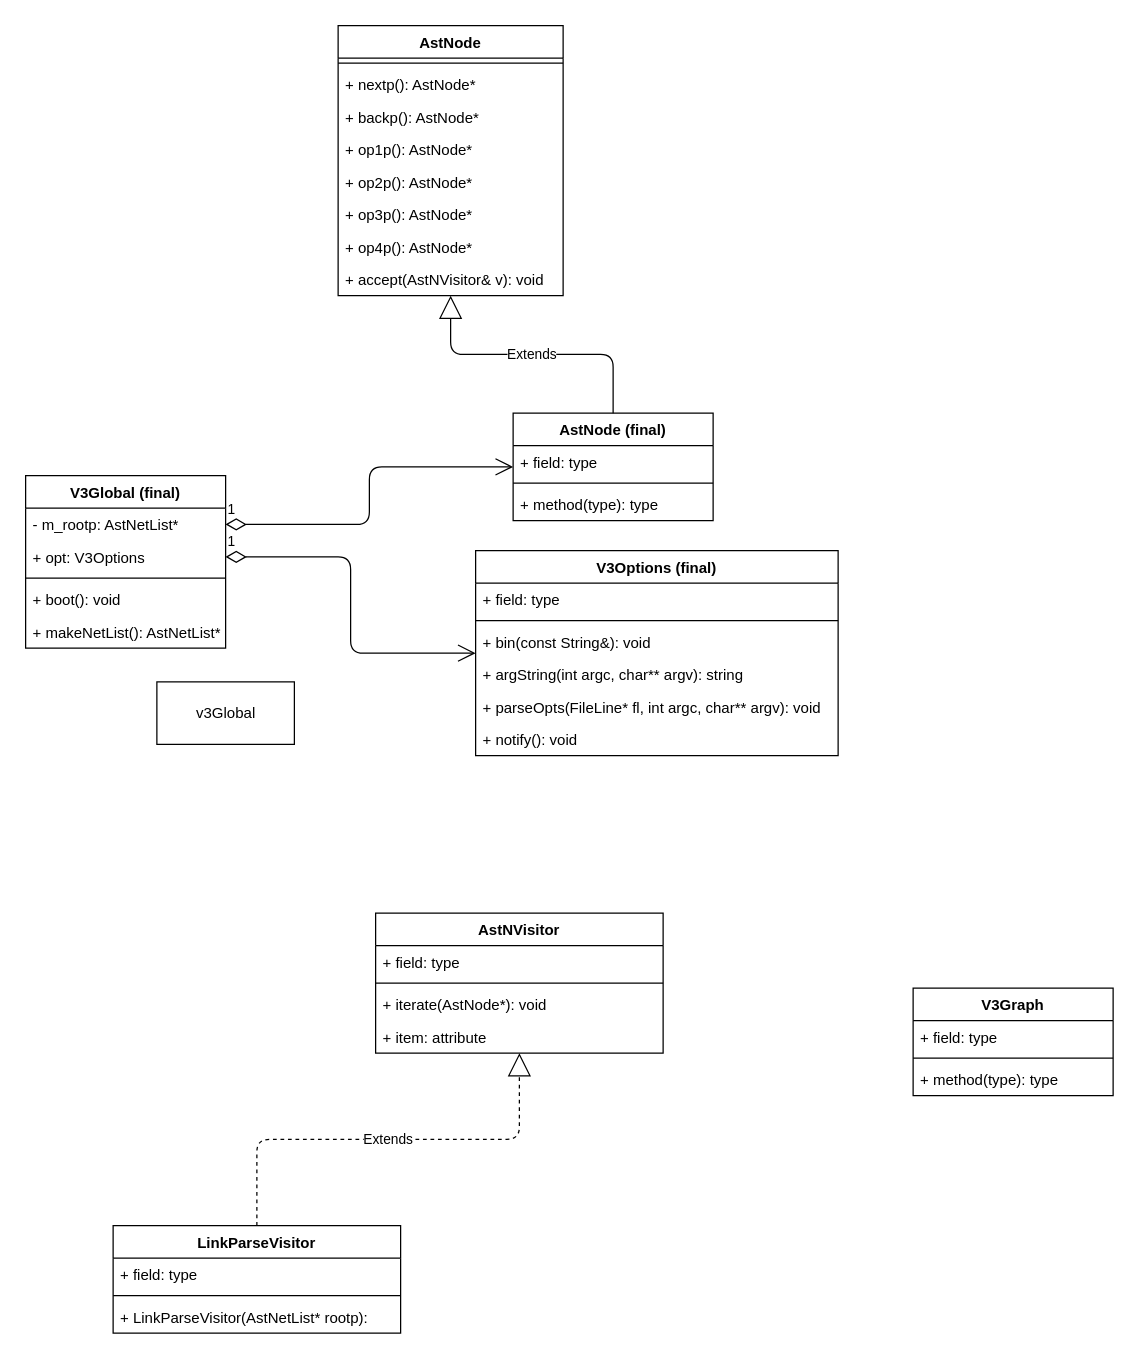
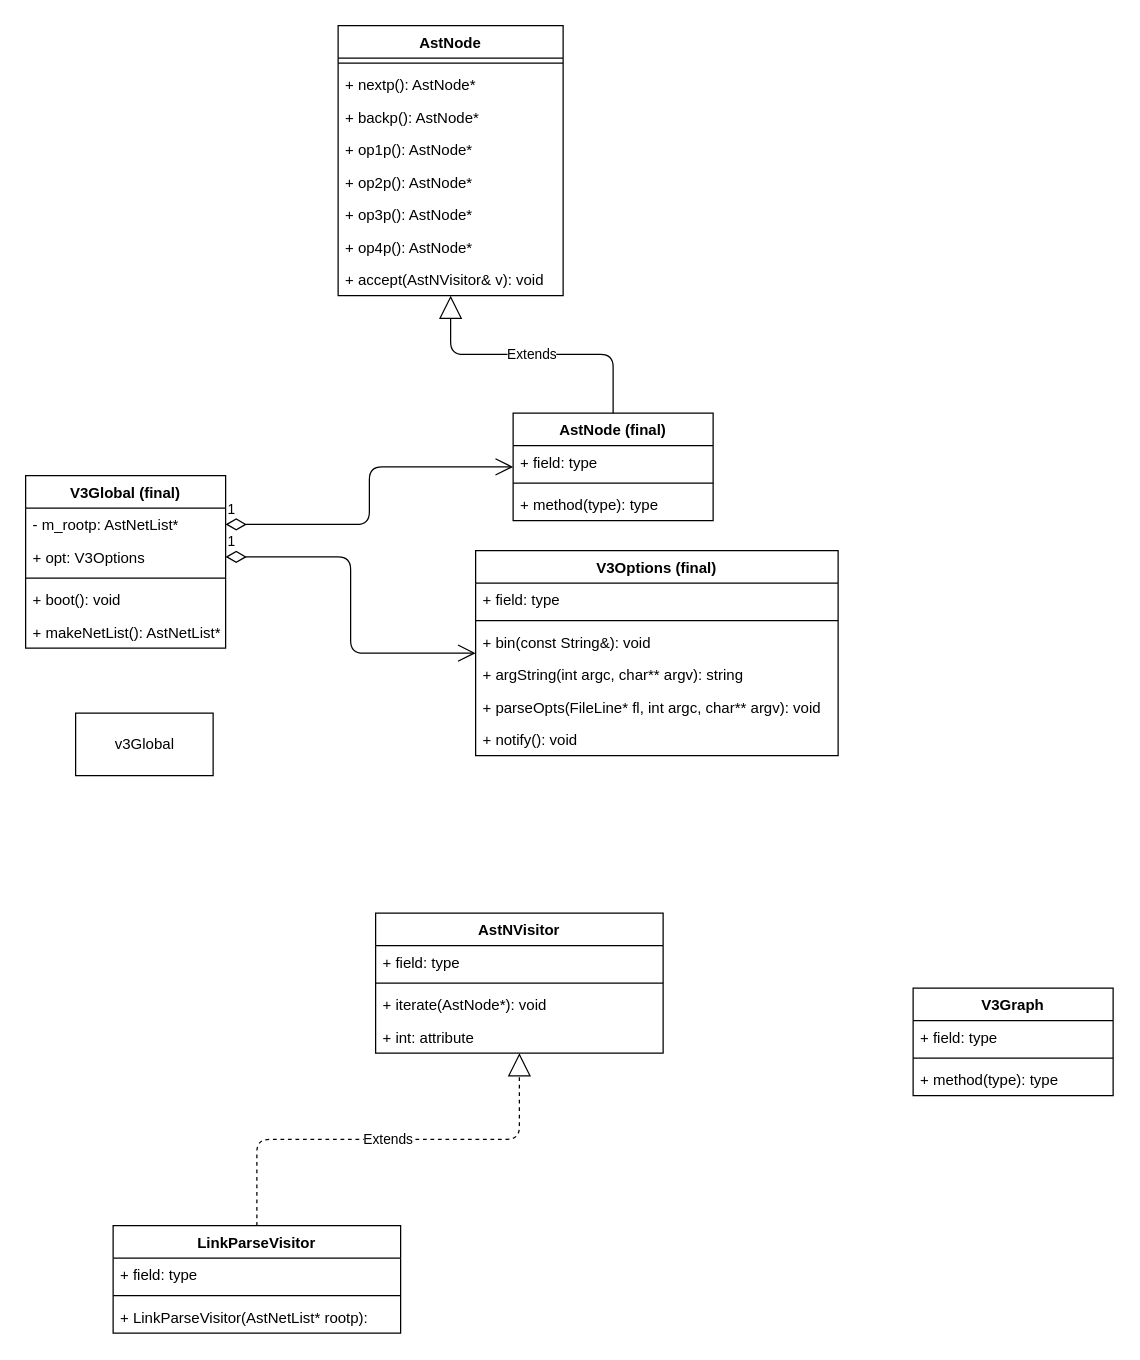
  <mxCell id="0" />
  <mxCell id="1" parent="0" />
  <mxCell id="2" value="V3Global (final)" style="swimlane;fontStyle=1;align=center;verticalAlign=top;childLayout=stackLayout;horizontal=1;startSize=26;horizontalStack=0;resizeParent=1;resizeParentMax=0;resizeLast=0;collapsible=1;marginBottom=0;" parent="1" vertex="1"><mxGeometry x="20" y="380" width="160" height="138" as="geometry" /></mxCell>
  <mxCell id="3" value="- m_rootp: AstNetList*" style="text;strokeColor=none;fillColor=none;align=left;verticalAlign=top;spacingLeft=4;spacingRight=4;overflow=hidden;rotatable=0;points=[[0,0.5],[1,0.5]];portConstraint=eastwest;" parent="2" vertex="1"><mxGeometry y="26" width="160" height="26" as="geometry" /></mxCell>
  <mxCell id="4" value="+ opt: V3Options" style="text;strokeColor=none;fillColor=none;align=left;verticalAlign=top;spacingLeft=4;spacingRight=4;overflow=hidden;rotatable=0;points=[[0,0.5],[1,0.5]];portConstraint=eastwest;" vertex="1" parent="2"><mxGeometry y="52" width="160" height="26" as="geometry" /></mxCell>
  <mxCell id="5" value="" style="line;strokeWidth=1;fillColor=none;align=left;verticalAlign=middle;spacingTop=-1;spacingLeft=3;spacingRight=3;rotatable=0;labelPosition=right;points=[];portConstraint=eastwest;" parent="2" vertex="1"><mxGeometry y="78" width="160" height="8" as="geometry" /></mxCell>
  <mxCell id="6" value="+ boot(): void" style="text;strokeColor=none;fillColor=none;align=left;verticalAlign=top;spacingLeft=4;spacingRight=4;overflow=hidden;rotatable=0;points=[[0,0.5],[1,0.5]];portConstraint=eastwest;" parent="2" vertex="1"><mxGeometry y="86" width="160" height="26" as="geometry" /></mxCell>
  <mxCell id="7" value="+ makeNetList(): AstNetList*" style="text;strokeColor=none;fillColor=none;align=left;verticalAlign=top;spacingLeft=4;spacingRight=4;overflow=hidden;rotatable=0;points=[[0,0.5],[1,0.5]];portConstraint=eastwest;" parent="2" vertex="1"><mxGeometry y="112" width="160" height="26" as="geometry" /></mxCell>
- <mxCell id="8" value="v3Global" style="html=1;" parent="1" vertex="1"><mxGeometry x="125" y="545" width="110" height="50" as="geometry" /></mxCell>
+ <mxCell id="8" value="v3Global" style="html=1;" parent="1" vertex="1"><mxGeometry x="60" y="570" width="110" height="50" as="geometry" /></mxCell>
  <mxCell id="9" value="AstNode (final)" style="swimlane;fontStyle=1;align=center;verticalAlign=top;childLayout=stackLayout;horizontal=1;startSize=26;horizontalStack=0;resizeParent=1;resizeParentMax=0;resizeLast=0;collapsible=1;marginBottom=0;" parent="1" vertex="1"><mxGeometry x="410" y="330" width="160" height="86" as="geometry" /></mxCell>
  <mxCell id="10" value="+ field: type" style="text;strokeColor=none;fillColor=none;align=left;verticalAlign=top;spacingLeft=4;spacingRight=4;overflow=hidden;rotatable=0;points=[[0,0.5],[1,0.5]];portConstraint=eastwest;" parent="9" vertex="1"><mxGeometry y="26" width="160" height="26" as="geometry" /></mxCell>
  <mxCell id="11" value="" style="line;strokeWidth=1;fillColor=none;align=left;verticalAlign=middle;spacingTop=-1;spacingLeft=3;spacingRight=3;rotatable=0;labelPosition=right;points=[];portConstraint=eastwest;" parent="9" vertex="1"><mxGeometry y="52" width="160" height="8" as="geometry" /></mxCell>
  <mxCell id="12" value="+ method(type): type" style="text;strokeColor=none;fillColor=none;align=left;verticalAlign=top;spacingLeft=4;spacingRight=4;overflow=hidden;rotatable=0;points=[[0,0.5],[1,0.5]];portConstraint=eastwest;" parent="9" vertex="1"><mxGeometry y="60" width="160" height="26" as="geometry" /></mxCell>
  <mxCell id="13" value="1" style="endArrow=open;html=1;endSize=12;startArrow=diamondThin;startSize=14;startFill=0;edgeStyle=orthogonalEdgeStyle;align=left;verticalAlign=bottom;" parent="1" source="3" target="9" edge="1"><mxGeometry x="-1" y="3" relative="1" as="geometry"><mxPoint x="360" y="530" as="sourcePoint" /><mxPoint x="520" y="530" as="targetPoint" /></mxGeometry></mxCell>
  <mxCell id="14" value="AstNode" style="swimlane;fontStyle=1;align=center;verticalAlign=top;childLayout=stackLayout;horizontal=1;startSize=26;horizontalStack=0;resizeParent=1;resizeParentMax=0;resizeLast=0;collapsible=1;marginBottom=0;" parent="1" vertex="1"><mxGeometry x="270" y="20" width="180" height="216" as="geometry" /></mxCell>
  <mxCell id="15" value="" style="line;strokeWidth=1;fillColor=none;align=left;verticalAlign=middle;spacingTop=-1;spacingLeft=3;spacingRight=3;rotatable=0;labelPosition=right;points=[];portConstraint=eastwest;" parent="14" vertex="1"><mxGeometry y="26" width="180" height="8" as="geometry" /></mxCell>
  <mxCell id="16" value="+ nextp(): AstNode*" style="text;strokeColor=none;fillColor=none;align=left;verticalAlign=top;spacingLeft=4;spacingRight=4;overflow=hidden;rotatable=0;points=[[0,0.5],[1,0.5]];portConstraint=eastwest;" parent="14" vertex="1"><mxGeometry y="34" width="180" height="26" as="geometry" /></mxCell>
  <mxCell id="17" value="+ backp(): AstNode*" style="text;strokeColor=none;fillColor=none;align=left;verticalAlign=top;spacingLeft=4;spacingRight=4;overflow=hidden;rotatable=0;points=[[0,0.5],[1,0.5]];portConstraint=eastwest;" parent="14" vertex="1"><mxGeometry y="60" width="180" height="26" as="geometry" /></mxCell>
  <mxCell id="18" value="+ op1p(): AstNode*" style="text;strokeColor=none;fillColor=none;align=left;verticalAlign=top;spacingLeft=4;spacingRight=4;overflow=hidden;rotatable=0;points=[[0,0.5],[1,0.5]];portConstraint=eastwest;" parent="14" vertex="1"><mxGeometry y="86" width="180" height="26" as="geometry" /></mxCell>
  <mxCell id="19" value="+ op2p(): AstNode*" style="text;strokeColor=none;fillColor=none;align=left;verticalAlign=top;spacingLeft=4;spacingRight=4;overflow=hidden;rotatable=0;points=[[0,0.5],[1,0.5]];portConstraint=eastwest;" parent="14" vertex="1"><mxGeometry y="112" width="180" height="26" as="geometry" /></mxCell>
  <mxCell id="20" value="+ op3p(): AstNode*" style="text;strokeColor=none;fillColor=none;align=left;verticalAlign=top;spacingLeft=4;spacingRight=4;overflow=hidden;rotatable=0;points=[[0,0.5],[1,0.5]];portConstraint=eastwest;" parent="14" vertex="1"><mxGeometry y="138" width="180" height="26" as="geometry" /></mxCell>
  <mxCell id="21" value="+ op4p(): AstNode*" style="text;strokeColor=none;fillColor=none;align=left;verticalAlign=top;spacingLeft=4;spacingRight=4;overflow=hidden;rotatable=0;points=[[0,0.5],[1,0.5]];portConstraint=eastwest;" parent="14" vertex="1"><mxGeometry y="164" width="180" height="26" as="geometry" /></mxCell>
  <mxCell id="22" value="+ accept(AstNVisitor&amp; v): void" style="text;strokeColor=none;fillColor=none;align=left;verticalAlign=top;spacingLeft=4;spacingRight=4;overflow=hidden;rotatable=0;points=[[0,0.5],[1,0.5]];portConstraint=eastwest;" parent="14" vertex="1"><mxGeometry y="190" width="180" height="26" as="geometry" /></mxCell>
  <mxCell id="23" value="Extends" style="endArrow=block;endSize=16;endFill=0;html=1;edgeStyle=orthogonalEdgeStyle;" parent="1" source="9" target="14" edge="1"><mxGeometry width="160" relative="1" as="geometry"><mxPoint x="440" y="550" as="sourcePoint" /><mxPoint x="560" y="228" as="targetPoint" /></mxGeometry></mxCell>
  <mxCell id="24" value="V3Options (final)" style="swimlane;fontStyle=1;align=center;verticalAlign=top;childLayout=stackLayout;horizontal=1;startSize=26;horizontalStack=0;resizeParent=1;resizeParentMax=0;resizeLast=0;collapsible=1;marginBottom=0;" vertex="1" parent="1"><mxGeometry x="380" y="440" width="290" height="164" as="geometry" /></mxCell>
  <mxCell id="25" value="+ field: type" style="text;strokeColor=none;fillColor=none;align=left;verticalAlign=top;spacingLeft=4;spacingRight=4;overflow=hidden;rotatable=0;points=[[0,0.5],[1,0.5]];portConstraint=eastwest;" vertex="1" parent="24"><mxGeometry y="26" width="290" height="26" as="geometry" /></mxCell>
  <mxCell id="26" value="" style="line;strokeWidth=1;fillColor=none;align=left;verticalAlign=middle;spacingTop=-1;spacingLeft=3;spacingRight=3;rotatable=0;labelPosition=right;points=[];portConstraint=eastwest;" vertex="1" parent="24"><mxGeometry y="52" width="290" height="8" as="geometry" /></mxCell>
  <mxCell id="27" value="+ bin(const String&amp;): void" style="text;strokeColor=none;fillColor=none;align=left;verticalAlign=top;spacingLeft=4;spacingRight=4;overflow=hidden;rotatable=0;points=[[0,0.5],[1,0.5]];portConstraint=eastwest;" vertex="1" parent="24"><mxGeometry y="60" width="290" height="26" as="geometry" /></mxCell>
  <mxCell id="28" value="+ argString(int argc, char** argv): string" style="text;strokeColor=none;fillColor=none;align=left;verticalAlign=top;spacingLeft=4;spacingRight=4;overflow=hidden;rotatable=0;points=[[0,0.5],[1,0.5]];portConstraint=eastwest;" vertex="1" parent="24"><mxGeometry y="86" width="290" height="26" as="geometry" /></mxCell>
  <mxCell id="29" value="+ parseOpts(FileLine* fl, int argc, char** argv): void" style="text;strokeColor=none;fillColor=none;align=left;verticalAlign=top;spacingLeft=4;spacingRight=4;overflow=hidden;rotatable=0;points=[[0,0.5],[1,0.5]];portConstraint=eastwest;" vertex="1" parent="24"><mxGeometry y="112" width="290" height="26" as="geometry" /></mxCell>
  <mxCell id="30" value="+ notify(): void" style="text;strokeColor=none;fillColor=none;align=left;verticalAlign=top;spacingLeft=4;spacingRight=4;overflow=hidden;rotatable=0;points=[[0,0.5],[1,0.5]];portConstraint=eastwest;" vertex="1" parent="24"><mxGeometry y="138" width="290" height="26" as="geometry" /></mxCell>
  <mxCell id="31" value="1" style="endArrow=open;html=1;endSize=12;startArrow=diamondThin;startSize=14;startFill=0;edgeStyle=orthogonalEdgeStyle;align=left;verticalAlign=bottom;" edge="1" parent="1" source="4" target="24"><mxGeometry x="-1" y="3" relative="1" as="geometry"><mxPoint x="270" y="490" as="sourcePoint" /><mxPoint x="430" y="490" as="targetPoint" /></mxGeometry></mxCell>
  <mxCell id="32" value="LinkParseVisitor" style="swimlane;fontStyle=1;align=center;verticalAlign=top;childLayout=stackLayout;horizontal=1;startSize=26;horizontalStack=0;resizeParent=1;resizeParentMax=0;resizeLast=0;collapsible=1;marginBottom=0;" vertex="1" parent="1"><mxGeometry x="90" y="980" width="230" height="86" as="geometry" /></mxCell>
  <mxCell id="33" value="+ field: type" style="text;strokeColor=none;fillColor=none;align=left;verticalAlign=top;spacingLeft=4;spacingRight=4;overflow=hidden;rotatable=0;points=[[0,0.5],[1,0.5]];portConstraint=eastwest;" vertex="1" parent="32"><mxGeometry y="26" width="230" height="26" as="geometry" /></mxCell>
  <mxCell id="34" value="" style="line;strokeWidth=1;fillColor=none;align=left;verticalAlign=middle;spacingTop=-1;spacingLeft=3;spacingRight=3;rotatable=0;labelPosition=right;points=[];portConstraint=eastwest;" vertex="1" parent="32"><mxGeometry y="52" width="230" height="8" as="geometry" /></mxCell>
  <mxCell id="35" value="+ LinkParseVisitor(AstNetList* rootp): " style="text;strokeColor=none;fillColor=none;align=left;verticalAlign=top;spacingLeft=4;spacingRight=4;overflow=hidden;rotatable=0;points=[[0,0.5],[1,0.5]];portConstraint=eastwest;" vertex="1" parent="32"><mxGeometry y="60" width="230" height="26" as="geometry" /></mxCell>
  <mxCell id="36" value="AstNVisitor" style="swimlane;fontStyle=1;align=center;verticalAlign=top;childLayout=stackLayout;horizontal=1;startSize=26;horizontalStack=0;resizeParent=1;resizeParentMax=0;resizeLast=0;collapsible=1;marginBottom=0;" vertex="1" parent="1"><mxGeometry x="300" y="730" width="230" height="112" as="geometry" /></mxCell>
  <mxCell id="37" value="+ field: type" style="text;strokeColor=none;fillColor=none;align=left;verticalAlign=top;spacingLeft=4;spacingRight=4;overflow=hidden;rotatable=0;points=[[0,0.5],[1,0.5]];portConstraint=eastwest;" vertex="1" parent="36"><mxGeometry y="26" width="230" height="26" as="geometry" /></mxCell>
  <mxCell id="38" value="" style="line;strokeWidth=1;fillColor=none;align=left;verticalAlign=middle;spacingTop=-1;spacingLeft=3;spacingRight=3;rotatable=0;labelPosition=right;points=[];portConstraint=eastwest;" vertex="1" parent="36"><mxGeometry y="52" width="230" height="8" as="geometry" /></mxCell>
  <mxCell id="39" value="+ iterate(AstNode*): void" style="text;strokeColor=none;fillColor=none;align=left;verticalAlign=top;spacingLeft=4;spacingRight=4;overflow=hidden;rotatable=0;points=[[0,0.5],[1,0.5]];portConstraint=eastwest;" vertex="1" parent="36"><mxGeometry y="60" width="230" height="26" as="geometry" /></mxCell>
- <mxCell id="40" value="+ item: attribute" style="text;strokeColor=none;fillColor=none;align=left;verticalAlign=top;spacingLeft=4;spacingRight=4;overflow=hidden;rotatable=0;points=[[0,0.5],[1,0.5]];portConstraint=eastwest;" vertex="1" parent="36"><mxGeometry y="86" width="230" height="26" as="geometry" /></mxCell>
+ <mxCell id="40" value="+ int: attribute" style="text;strokeColor=none;fillColor=none;align=left;verticalAlign=top;spacingLeft=4;spacingRight=4;overflow=hidden;rotatable=0;points=[[0,0.5],[1,0.5]];portConstraint=eastwest;" vertex="1" parent="36"><mxGeometry y="86" width="230" height="26" as="geometry" /></mxCell>
  <mxCell id="41" value="Extends" style="endArrow=block;endSize=16;endFill=0;html=1;exitX=0.5;exitY=0;exitDx=0;exitDy=0;edgeStyle=orthogonalEdgeStyle;dashed=1;" edge="1" parent="1" source="32" target="36"><mxGeometry width="160" relative="1" as="geometry"><mxPoint x="430" y="990" as="sourcePoint" /><mxPoint x="590" y="990" as="targetPoint" /></mxGeometry></mxCell>
  <mxCell id="42" value="V3Graph" style="swimlane;fontStyle=1;align=center;verticalAlign=top;childLayout=stackLayout;horizontal=1;startSize=26;horizontalStack=0;resizeParent=1;resizeParentMax=0;resizeLast=0;collapsible=1;marginBottom=0;" vertex="1" parent="1"><mxGeometry x="730" y="790" width="160" height="86" as="geometry" /></mxCell>
  <mxCell id="43" value="+ field: type" style="text;strokeColor=none;fillColor=none;align=left;verticalAlign=top;spacingLeft=4;spacingRight=4;overflow=hidden;rotatable=0;points=[[0,0.5],[1,0.5]];portConstraint=eastwest;" vertex="1" parent="42"><mxGeometry y="26" width="160" height="26" as="geometry" /></mxCell>
  <mxCell id="44" value="" style="line;strokeWidth=1;fillColor=none;align=left;verticalAlign=middle;spacingTop=-1;spacingLeft=3;spacingRight=3;rotatable=0;labelPosition=right;points=[];portConstraint=eastwest;" vertex="1" parent="42"><mxGeometry y="52" width="160" height="8" as="geometry" /></mxCell>
  <mxCell id="45" value="+ method(type): type" style="text;strokeColor=none;fillColor=none;align=left;verticalAlign=top;spacingLeft=4;spacingRight=4;overflow=hidden;rotatable=0;points=[[0,0.5],[1,0.5]];portConstraint=eastwest;" vertex="1" parent="42"><mxGeometry y="60" width="160" height="26" as="geometry" /></mxCell>
